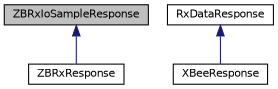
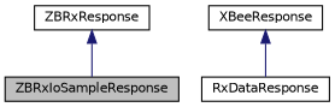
  digraph {
    node [color=black fillcolor=white fontname=Helvetica fontsize=10 shape=record style=filled]
    edge [color=midnightblue dir=back fontname=Helvetica fontsize=10 labelfontname=Helvetica labelfontsize=10 style=solid]
    n1 [fillcolor=grey75 fontcolor=black height=0.2 label=ZBRxIoSampleResponse width=0.4]
    n2 [height=0.2 label=ZBRxResponse width=0.4]
    n3 [height=0.2 label=RxDataResponse width=0.4]
    n4 [height=0.2 label=XBeeResponse width=0.4]
-   n1 -> n2
-   n3 -> n4
+   n2 -> n1
+   n4 -> n3
  }
